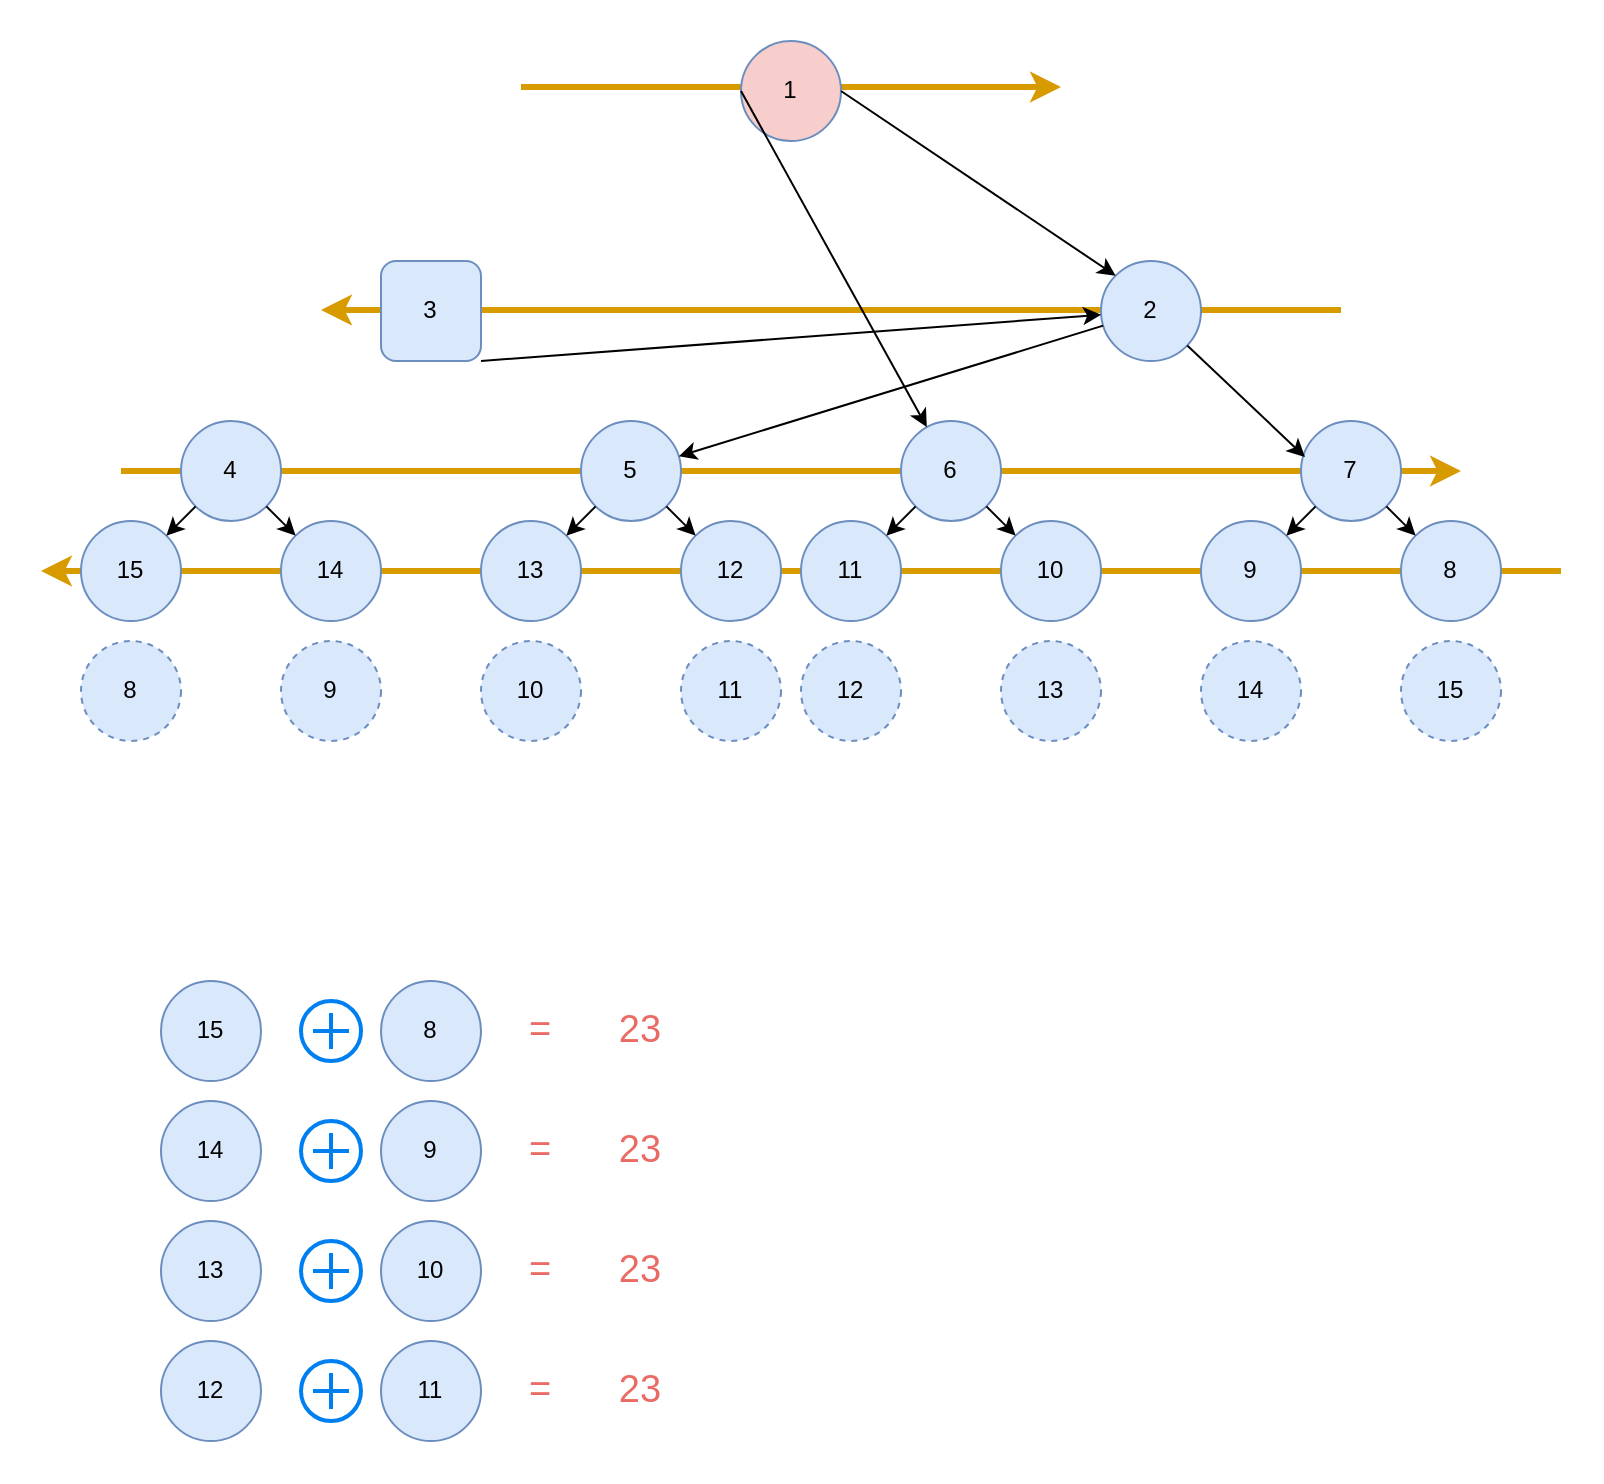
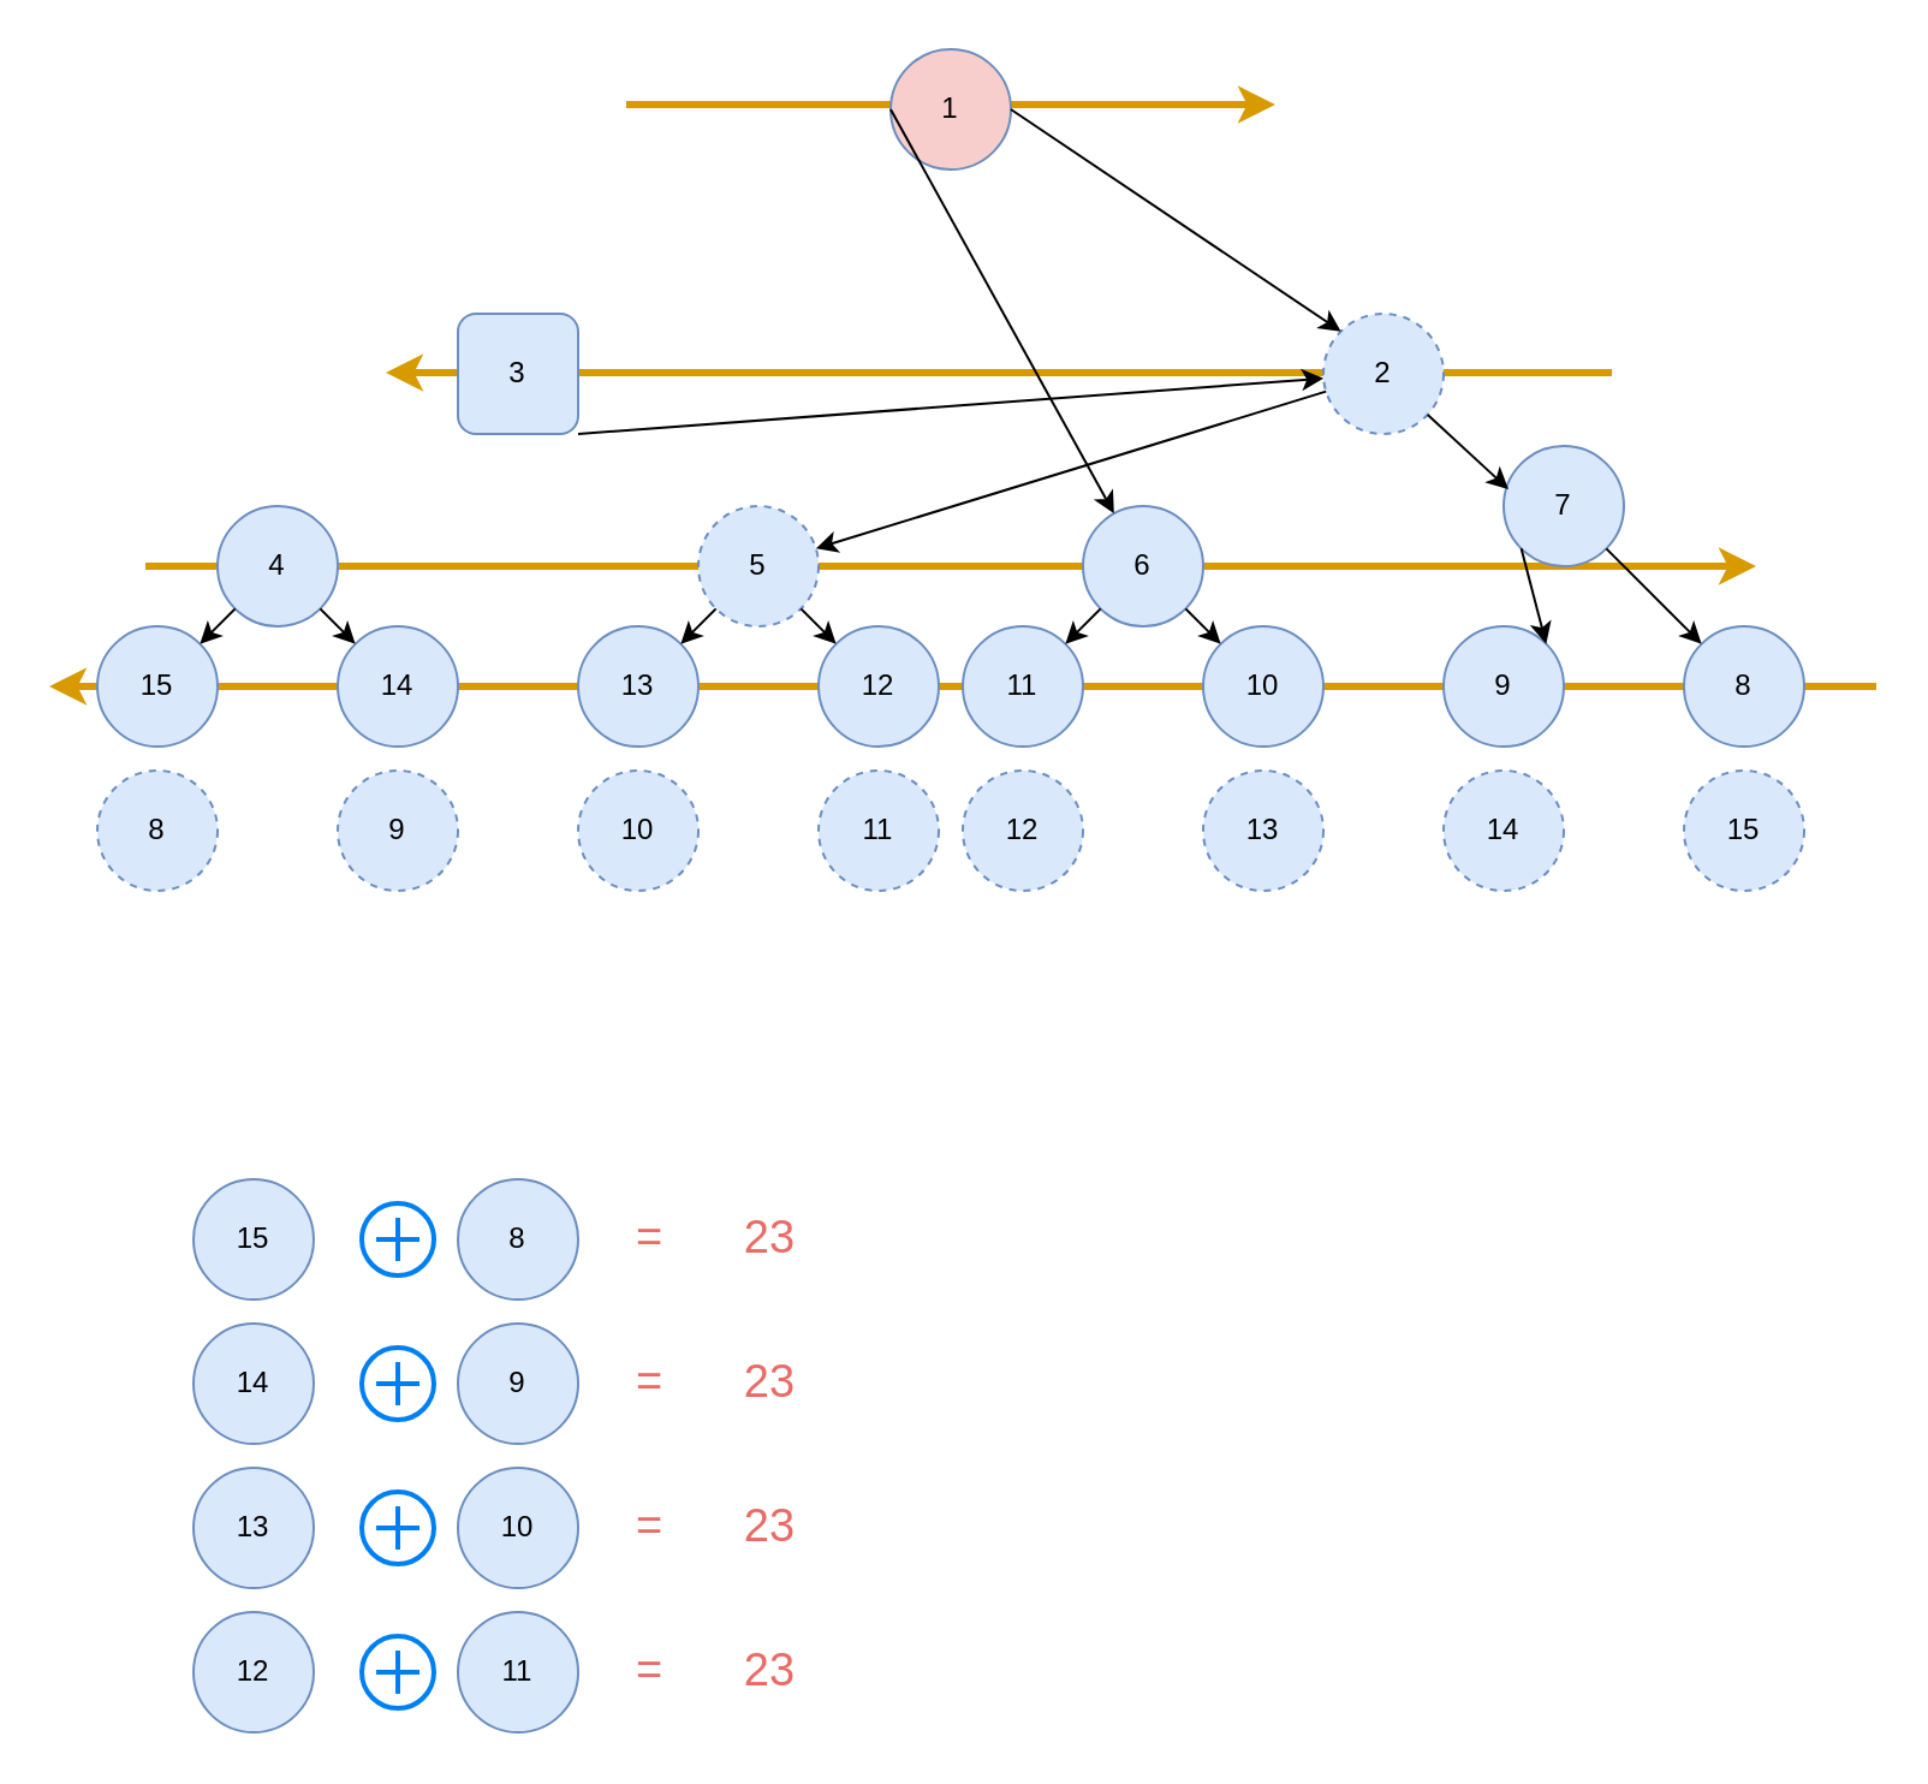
  <mxCell id="0" />
  <mxCell id="1" parent="0" />
  <mxCell id="2" value="" style="endArrow=classic;html=1;strokeWidth=3;strokeColor=#d79b00;fillColor=#ffe6cc;" edge="1" parent="1"><mxGeometry width="50" height="50" relative="1" as="geometry"><mxPoint x="780" y="285" as="sourcePoint" /><mxPoint x="20" y="285" as="targetPoint" /></mxGeometry></mxCell>
  <mxCell id="3" value="" style="endArrow=classic;html=1;strokeWidth=3;strokeColor=#d79b00;fillColor=#ffe6cc;" edge="1" parent="1"><mxGeometry width="50" height="50" relative="1" as="geometry"><mxPoint x="60" y="235" as="sourcePoint" /><mxPoint x="730" y="235" as="targetPoint" /></mxGeometry></mxCell>
  <mxCell id="4" value="" style="endArrow=classic;html=1;strokeWidth=3;strokeColor=#d79b00;fillColor=#ffe6cc;" edge="1" parent="1"><mxGeometry width="50" height="50" relative="1" as="geometry"><mxPoint x="670" y="154.5" as="sourcePoint" /><mxPoint x="160" y="154.5" as="targetPoint" /></mxGeometry></mxCell>
  <mxCell id="5" value="" style="endArrow=classic;html=1;strokeWidth=3;strokeColor=#d79b00;fillColor=#ffe6cc;" edge="1" parent="1"><mxGeometry width="50" height="50" relative="1" as="geometry"><mxPoint x="260" y="43" as="sourcePoint" /><mxPoint x="530" y="43" as="targetPoint" /></mxGeometry></mxCell>
  <mxCell id="6" value="1" style="ellipse;whiteSpace=wrap;html=1;aspect=fixed;fillColor=#f8cecc;strokeColor=#6c8ebf;" vertex="1" parent="1"><mxGeometry x="370" y="20" width="50" height="50" as="geometry" /></mxCell>
  <mxCell id="7" value="3" style="whiteSpace=wrap;html=1;aspect=fixed;fillColor=#dae8fc;strokeColor=#6c8ebf;rounded=1;" vertex="1" parent="1"><mxGeometry x="190" y="130" width="50" height="50" as="geometry" /></mxCell>
- <mxCell id="8" value="2" style="ellipse;whiteSpace=wrap;html=1;aspect=fixed;fillColor=#dae8fc;strokeColor=#6c8ebf;" vertex="1" parent="1"><mxGeometry x="550" y="130" width="50" height="50" as="geometry" /></mxCell>
+ <mxCell id="8" value="2" style="ellipse;whiteSpace=wrap;html=1;aspect=fixed;fillColor=#dae8fc;strokeColor=#6c8ebf;dashed=1;" vertex="1" parent="1"><mxGeometry x="550" y="130" width="50" height="50" as="geometry" /></mxCell>
  <mxCell id="9" value="4" style="ellipse;whiteSpace=wrap;html=1;aspect=fixed;fillColor=#dae8fc;strokeColor=#6c8ebf;" vertex="1" parent="1"><mxGeometry x="90" y="210" width="50" height="50" as="geometry" /></mxCell>
- <mxCell id="10" value="5" style="ellipse;whiteSpace=wrap;html=1;aspect=fixed;fillColor=#dae8fc;strokeColor=#6c8ebf;" vertex="1" parent="1"><mxGeometry x="290" y="210" width="50" height="50" as="geometry" /></mxCell>
+ <mxCell id="10" value="5" style="ellipse;whiteSpace=wrap;html=1;aspect=fixed;fillColor=#dae8fc;strokeColor=#6c8ebf;dashed=1;" vertex="1" parent="1"><mxGeometry x="290" y="210" width="50" height="50" as="geometry" /></mxCell>
  <mxCell id="11" value="6" style="ellipse;whiteSpace=wrap;html=1;aspect=fixed;fillColor=#dae8fc;strokeColor=#6c8ebf;" vertex="1" parent="1"><mxGeometry x="450" y="210" width="50" height="50" as="geometry" /></mxCell>
- <mxCell id="12" value="7" style="ellipse;whiteSpace=wrap;html=1;aspect=fixed;fillColor=#dae8fc;strokeColor=#6c8ebf;" vertex="1" parent="1"><mxGeometry x="650" y="210" width="50" height="50" as="geometry" /></mxCell>
+ <mxCell id="12" value="7" style="ellipse;whiteSpace=wrap;html=1;aspect=fixed;fillColor=#dae8fc;strokeColor=#6c8ebf;" vertex="1" parent="1"><mxGeometry x="625" y="185" width="50" height="50" as="geometry" /></mxCell>
  <mxCell id="13" value="9" style="ellipse;whiteSpace=wrap;html=1;aspect=fixed;fillColor=#dae8fc;strokeColor=#6c8ebf;" vertex="1" parent="1"><mxGeometry x="600" y="260" width="50" height="50" as="geometry" /></mxCell>
  <mxCell id="14" value="8" style="ellipse;whiteSpace=wrap;html=1;aspect=fixed;fillColor=#dae8fc;strokeColor=#6c8ebf;" vertex="1" parent="1"><mxGeometry x="700" y="260" width="50" height="50" as="geometry" /></mxCell>
  <mxCell id="15" value="11" style="ellipse;whiteSpace=wrap;html=1;aspect=fixed;fillColor=#dae8fc;strokeColor=#6c8ebf;" vertex="1" parent="1"><mxGeometry x="400" y="260" width="50" height="50" as="geometry" /></mxCell>
  <mxCell id="16" value="10" style="ellipse;whiteSpace=wrap;html=1;aspect=fixed;fillColor=#dae8fc;strokeColor=#6c8ebf;" vertex="1" parent="1"><mxGeometry x="500" y="260" width="50" height="50" as="geometry" /></mxCell>
  <mxCell id="17" value="13" style="ellipse;whiteSpace=wrap;html=1;aspect=fixed;fillColor=#dae8fc;strokeColor=#6c8ebf;" vertex="1" parent="1"><mxGeometry x="240" y="260" width="50" height="50" as="geometry" /></mxCell>
  <mxCell id="18" value="12" style="ellipse;whiteSpace=wrap;html=1;aspect=fixed;fillColor=#dae8fc;strokeColor=#6c8ebf;" vertex="1" parent="1"><mxGeometry x="340" y="260" width="50" height="50" as="geometry" /></mxCell>
  <mxCell id="19" value="15" style="ellipse;whiteSpace=wrap;html=1;aspect=fixed;fillColor=#dae8fc;strokeColor=#6c8ebf;" vertex="1" parent="1"><mxGeometry x="40" y="260" width="50" height="50" as="geometry" /></mxCell>
  <mxCell id="20" value="14" style="ellipse;whiteSpace=wrap;html=1;aspect=fixed;fillColor=#dae8fc;strokeColor=#6c8ebf;" vertex="1" parent="1"><mxGeometry x="140" y="260" width="50" height="50" as="geometry" /></mxCell>
  <mxCell id="21" value="" style="endArrow=classic;html=1;exitX=0;exitY=0.5;exitDx=0;exitDy=0;" edge="1" parent="1" source="6" target="11"><mxGeometry width="50" height="50" relative="1" as="geometry"><mxPoint x="40" y="380" as="sourcePoint" /><mxPoint x="90" y="330" as="targetPoint" /></mxGeometry></mxCell>
  <mxCell id="22" value="" style="endArrow=classic;html=1;exitX=1;exitY=0.5;exitDx=0;exitDy=0;entryX=0;entryY=0;entryDx=0;entryDy=0;" edge="1" parent="1" source="6" target="8"><mxGeometry width="50" height="50" relative="1" as="geometry"><mxPoint x="40" y="380" as="sourcePoint" /><mxPoint x="90" y="330" as="targetPoint" /></mxGeometry></mxCell>
  <mxCell id="23" value="" style="endArrow=classic;html=1;exitX=0;exitY=1;exitDx=0;exitDy=0;entryX=1;entryY=0;entryDx=0;entryDy=0;" edge="1" parent="1" source="9" target="19"><mxGeometry width="50" height="50" relative="1" as="geometry"><mxPoint x="207.322" y="182.678" as="sourcePoint" /><mxPoint x="144.941" y="229.922" as="targetPoint" /></mxGeometry></mxCell>
  <mxCell id="24" value="" style="endArrow=classic;html=1;exitX=1;exitY=1;exitDx=0;exitDy=0;" edge="1" parent="1" source="7" target="8"><mxGeometry width="50" height="50" relative="1" as="geometry"><mxPoint x="40" y="380" as="sourcePoint" /><mxPoint x="90" y="330" as="targetPoint" /></mxGeometry></mxCell>
  <mxCell id="25" value="" style="endArrow=classic;html=1;entryX=0;entryY=0;entryDx=0;entryDy=0;exitX=1;exitY=1;exitDx=0;exitDy=0;" edge="1" parent="1" source="9" target="20"><mxGeometry width="50" height="50" relative="1" as="geometry"><mxPoint x="40" y="380" as="sourcePoint" /><mxPoint x="90" y="330" as="targetPoint" /></mxGeometry></mxCell>
  <mxCell id="26" value="" style="endArrow=classic;html=1;exitX=0;exitY=1;exitDx=0;exitDy=0;entryX=1;entryY=0;entryDx=0;entryDy=0;" edge="1" parent="1" source="10" target="17"><mxGeometry width="50" height="50" relative="1" as="geometry"><mxPoint x="40" y="380" as="sourcePoint" /><mxPoint x="90" y="330" as="targetPoint" /></mxGeometry></mxCell>
  <mxCell id="27" value="" style="endArrow=classic;html=1;entryX=0;entryY=0;entryDx=0;entryDy=0;" edge="1" parent="1" source="10" target="18"><mxGeometry width="50" height="50" relative="1" as="geometry"><mxPoint x="40" y="380" as="sourcePoint" /><mxPoint x="90" y="330" as="targetPoint" /></mxGeometry></mxCell>
  <mxCell id="28" value="" style="endArrow=classic;html=1;exitX=0;exitY=1;exitDx=0;exitDy=0;" edge="1" parent="1" source="11" target="15"><mxGeometry width="50" height="50" relative="1" as="geometry"><mxPoint x="40" y="380" as="sourcePoint" /><mxPoint x="90" y="330" as="targetPoint" /></mxGeometry></mxCell>
  <mxCell id="29" value="" style="endArrow=classic;html=1;entryX=0;entryY=0;entryDx=0;entryDy=0;exitX=1;exitY=1;exitDx=0;exitDy=0;" edge="1" parent="1" source="11" target="16"><mxGeometry width="50" height="50" relative="1" as="geometry"><mxPoint x="40" y="380" as="sourcePoint" /><mxPoint x="90" y="330" as="targetPoint" /></mxGeometry></mxCell>
  <mxCell id="30" value="" style="endArrow=classic;html=1;exitX=0;exitY=1;exitDx=0;exitDy=0;entryX=1;entryY=0;entryDx=0;entryDy=0;" edge="1" parent="1" source="12" target="13"><mxGeometry width="50" height="50" relative="1" as="geometry"><mxPoint x="40" y="380" as="sourcePoint" /><mxPoint x="90" y="330" as="targetPoint" /></mxGeometry></mxCell>
  <mxCell id="31" value="" style="endArrow=classic;html=1;entryX=0;entryY=0;entryDx=0;entryDy=0;exitX=1;exitY=1;exitDx=0;exitDy=0;" edge="1" parent="1" source="12" target="14"><mxGeometry width="50" height="50" relative="1" as="geometry"><mxPoint x="40" y="380" as="sourcePoint" /><mxPoint x="90" y="330" as="targetPoint" /></mxGeometry></mxCell>
  <mxCell id="32" value="" style="endArrow=classic;html=1;" edge="1" parent="1" source="8" target="10"><mxGeometry width="50" height="50" relative="1" as="geometry"><mxPoint x="40" y="380" as="sourcePoint" /><mxPoint x="90" y="330" as="targetPoint" /></mxGeometry></mxCell>
  <mxCell id="33" value="" style="endArrow=classic;html=1;entryX=0.04;entryY=0.36;entryDx=0;entryDy=0;entryPerimeter=0;" edge="1" parent="1" source="8" target="12"><mxGeometry width="50" height="50" relative="1" as="geometry"><mxPoint x="30" y="460" as="sourcePoint" /><mxPoint x="80" y="410" as="targetPoint" /></mxGeometry></mxCell>
  <mxCell id="34" value="15" style="ellipse;whiteSpace=wrap;html=1;aspect=fixed;fillColor=#dae8fc;strokeColor=#6c8ebf;" vertex="1" parent="1"><mxGeometry x="80" y="490" width="50" height="50" as="geometry" /></mxCell>
  <mxCell id="35" value="8" style="ellipse;whiteSpace=wrap;html=1;aspect=fixed;fillColor=#dae8fc;strokeColor=#6c8ebf;" vertex="1" parent="1"><mxGeometry x="190" y="490" width="50" height="50" as="geometry" /></mxCell>
  <mxCell id="36" value="" style="html=1;verticalLabelPosition=bottom;align=center;labelBackgroundColor=#ffffff;verticalAlign=top;strokeWidth=2;strokeColor=#0080F0;shadow=0;dashed=0;shape=mxgraph.ios7.icons.add;" vertex="1" parent="1"><mxGeometry x="150" y="500" width="30" height="30" as="geometry" /></mxCell>
  <mxCell id="37" value="=" style="text;html=1;strokeColor=none;fillColor=none;align=center;verticalAlign=middle;whiteSpace=wrap;rounded=0;fontSize=19;fontColor=#EA6B66;" vertex="1" parent="1"><mxGeometry x="250" y="505" width="40" height="20" as="geometry" /></mxCell>
  <mxCell id="38" value="23" style="text;html=1;strokeColor=none;fillColor=none;align=center;verticalAlign=middle;whiteSpace=wrap;rounded=0;fontSize=19;fontColor=#EA6B66;" vertex="1" parent="1"><mxGeometry x="300" y="505" width="40" height="20" as="geometry" /></mxCell>
  <mxCell id="39" value="14" style="ellipse;whiteSpace=wrap;html=1;aspect=fixed;fillColor=#dae8fc;strokeColor=#6c8ebf;" vertex="1" parent="1"><mxGeometry x="80" y="550" width="50" height="50" as="geometry" /></mxCell>
  <mxCell id="40" value="9" style="ellipse;whiteSpace=wrap;html=1;aspect=fixed;fillColor=#dae8fc;strokeColor=#6c8ebf;" vertex="1" parent="1"><mxGeometry x="190" y="550" width="50" height="50" as="geometry" /></mxCell>
  <mxCell id="41" value="" style="html=1;verticalLabelPosition=bottom;align=center;labelBackgroundColor=#ffffff;verticalAlign=top;strokeWidth=2;strokeColor=#0080F0;shadow=0;dashed=0;shape=mxgraph.ios7.icons.add;" vertex="1" parent="1"><mxGeometry x="150" y="560" width="30" height="30" as="geometry" /></mxCell>
  <mxCell id="42" value="=" style="text;html=1;strokeColor=none;fillColor=none;align=center;verticalAlign=middle;whiteSpace=wrap;rounded=0;fontSize=19;fontColor=#EA6B66;" vertex="1" parent="1"><mxGeometry x="250" y="565" width="40" height="20" as="geometry" /></mxCell>
  <mxCell id="43" value="23" style="text;html=1;strokeColor=none;fillColor=none;align=center;verticalAlign=middle;whiteSpace=wrap;rounded=0;fontSize=19;fontColor=#EA6B66;" vertex="1" parent="1"><mxGeometry x="300" y="565" width="40" height="20" as="geometry" /></mxCell>
  <mxCell id="44" value="13" style="ellipse;whiteSpace=wrap;html=1;aspect=fixed;fillColor=#dae8fc;strokeColor=#6c8ebf;" vertex="1" parent="1"><mxGeometry x="80" y="610" width="50" height="50" as="geometry" /></mxCell>
  <mxCell id="45" value="10" style="ellipse;whiteSpace=wrap;html=1;aspect=fixed;fillColor=#dae8fc;strokeColor=#6c8ebf;" vertex="1" parent="1"><mxGeometry x="190" y="610" width="50" height="50" as="geometry" /></mxCell>
  <mxCell id="46" value="" style="html=1;verticalLabelPosition=bottom;align=center;labelBackgroundColor=#ffffff;verticalAlign=top;strokeWidth=2;strokeColor=#0080F0;shadow=0;dashed=0;shape=mxgraph.ios7.icons.add;" vertex="1" parent="1"><mxGeometry x="150" y="620" width="30" height="30" as="geometry" /></mxCell>
  <mxCell id="47" value="=" style="text;html=1;strokeColor=none;fillColor=none;align=center;verticalAlign=middle;whiteSpace=wrap;rounded=0;fontSize=19;fontColor=#EA6B66;" vertex="1" parent="1"><mxGeometry x="250" y="625" width="40" height="20" as="geometry" /></mxCell>
  <mxCell id="48" value="23" style="text;html=1;strokeColor=none;fillColor=none;align=center;verticalAlign=middle;whiteSpace=wrap;rounded=0;fontSize=19;fontColor=#EA6B66;" vertex="1" parent="1"><mxGeometry x="300" y="625" width="40" height="20" as="geometry" /></mxCell>
  <mxCell id="49" value="12" style="ellipse;whiteSpace=wrap;html=1;aspect=fixed;fillColor=#dae8fc;strokeColor=#6c8ebf;" vertex="1" parent="1"><mxGeometry x="80" y="670" width="50" height="50" as="geometry" /></mxCell>
  <mxCell id="50" value="11" style="ellipse;whiteSpace=wrap;html=1;aspect=fixed;fillColor=#dae8fc;strokeColor=#6c8ebf;" vertex="1" parent="1"><mxGeometry x="190" y="670" width="50" height="50" as="geometry" /></mxCell>
  <mxCell id="51" value="" style="html=1;verticalLabelPosition=bottom;align=center;labelBackgroundColor=#ffffff;verticalAlign=top;strokeWidth=2;strokeColor=#0080F0;shadow=0;dashed=0;shape=mxgraph.ios7.icons.add;" vertex="1" parent="1"><mxGeometry x="150" y="680" width="30" height="30" as="geometry" /></mxCell>
  <mxCell id="52" value="=" style="text;html=1;strokeColor=none;fillColor=none;align=center;verticalAlign=middle;whiteSpace=wrap;rounded=0;fontSize=19;fontColor=#EA6B66;" vertex="1" parent="1"><mxGeometry x="250" y="685" width="40" height="20" as="geometry" /></mxCell>
  <mxCell id="53" value="23" style="text;html=1;strokeColor=none;fillColor=none;align=center;verticalAlign=middle;whiteSpace=wrap;rounded=0;fontSize=19;fontColor=#EA6B66;" vertex="1" parent="1"><mxGeometry x="300" y="685" width="40" height="20" as="geometry" /></mxCell>
  <mxCell id="54" value="14" style="ellipse;whiteSpace=wrap;html=1;aspect=fixed;fillColor=#dae8fc;strokeColor=#6c8ebf;dashed=1;" vertex="1" parent="1"><mxGeometry x="600" y="320" width="50" height="50" as="geometry" /></mxCell>
  <mxCell id="55" value="15" style="ellipse;whiteSpace=wrap;html=1;aspect=fixed;fillColor=#dae8fc;strokeColor=#6c8ebf;dashed=1;" vertex="1" parent="1"><mxGeometry x="700" y="320" width="50" height="50" as="geometry" /></mxCell>
  <mxCell id="56" value="12" style="ellipse;whiteSpace=wrap;html=1;aspect=fixed;fillColor=#dae8fc;strokeColor=#6c8ebf;dashed=1;" vertex="1" parent="1"><mxGeometry x="400" y="320" width="50" height="50" as="geometry" /></mxCell>
  <mxCell id="57" value="13" style="ellipse;whiteSpace=wrap;html=1;aspect=fixed;fillColor=#dae8fc;strokeColor=#6c8ebf;dashed=1;" vertex="1" parent="1"><mxGeometry x="500" y="320" width="50" height="50" as="geometry" /></mxCell>
  <mxCell id="58" value="10" style="ellipse;whiteSpace=wrap;html=1;aspect=fixed;fillColor=#dae8fc;strokeColor=#6c8ebf;dashed=1;" vertex="1" parent="1"><mxGeometry x="240" y="320" width="50" height="50" as="geometry" /></mxCell>
  <mxCell id="59" value="11" style="ellipse;whiteSpace=wrap;html=1;aspect=fixed;fillColor=#dae8fc;strokeColor=#6c8ebf;dashed=1;" vertex="1" parent="1"><mxGeometry x="340" y="320" width="50" height="50" as="geometry" /></mxCell>
  <mxCell id="60" value="8" style="ellipse;whiteSpace=wrap;html=1;aspect=fixed;fillColor=#dae8fc;strokeColor=#6c8ebf;dashed=1;" vertex="1" parent="1"><mxGeometry x="40" y="320" width="50" height="50" as="geometry" /></mxCell>
  <mxCell id="61" value="9" style="ellipse;whiteSpace=wrap;html=1;aspect=fixed;fillColor=#dae8fc;strokeColor=#6c8ebf;dashed=1;" vertex="1" parent="1"><mxGeometry x="140" y="320" width="50" height="50" as="geometry" /></mxCell>
